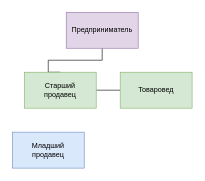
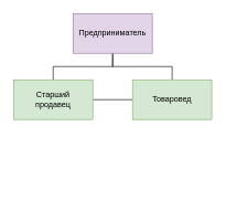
  <mxCell id="0" />
  <mxCell id="1" parent="0" />
  <mxCell id="2" style="edgeStyle=orthogonalEdgeStyle;rounded=0;orthogonalLoop=1;jettySize=auto;html=1;entryX=0.5;entryY=0;entryDx=0;entryDy=0;endArrow=none;startFill=0;" parent="1" source="4" target="6" edge="1"><mxGeometry relative="1" as="geometry"><Array as="points"><mxPoint x="170" y="100" /><mxPoint x="80" y="100" /></Array></mxGeometry></mxCell>
+ <mxCell id="3" style="edgeStyle=orthogonalEdgeStyle;rounded=0;orthogonalLoop=1;jettySize=auto;html=1;entryX=0.5;entryY=0;entryDx=0;entryDy=0;endArrow=none;startFill=0;" parent="1" source="4" target="7" edge="1"><mxGeometry relative="1" as="geometry"><Array as="points"><mxPoint x="170" y="100" /><mxPoint x="260" y="100" /></Array></mxGeometry></mxCell>
  <mxCell id="4" value="Предприниматель" style="rounded=0;whiteSpace=wrap;html=1;fillColor=#e1d5e7;strokeColor=#9673a6;" parent="1" vertex="1"><mxGeometry x="110" y="20" width="120" height="60" as="geometry" /></mxCell>
  <mxCell id="5" style="edgeStyle=orthogonalEdgeStyle;rounded=0;orthogonalLoop=1;jettySize=auto;html=1;endArrow=none;startFill=0;" parent="1" source="6" target="7" edge="1"><mxGeometry relative="1" as="geometry" /></mxCell>
- <mxCell id="6" value="Старший&lt;div&gt;продавец&lt;/div&gt;" style="rounded=0;whiteSpace=wrap;html=1;fillColor=#d5e8d4;strokeColor=#82b366;" parent="1" vertex="1"><mxGeometry x="40" y="120" width="120" height="60" as="geometry" /></mxCell>
+ <mxCell id="6" value="Старший&lt;div&gt;продавец&lt;/div&gt;" style="rounded=0;whiteSpace=wrap;html=1;fillColor=#d5e8d4;strokeColor=#82b366;" parent="1" vertex="1"><mxGeometry x="20" y="120" width="120" height="60" as="geometry" /></mxCell>
  <mxCell id="7" value="Товаровед" style="rounded=0;whiteSpace=wrap;html=1;fillColor=#d5e8d4;strokeColor=#82b366;" parent="1" vertex="1"><mxGeometry x="200" y="120" width="120" height="60" as="geometry" /></mxCell>
- <mxCell id="8" value="Младший&lt;div&gt;продавец&lt;/div&gt;" style="rounded=0;whiteSpace=wrap;html=1;fillColor=#dae8fc;strokeColor=#6c8ebf;" parent="1" vertex="1"><mxGeometry x="20" y="220" width="120" height="60" as="geometry" /></mxCell>
